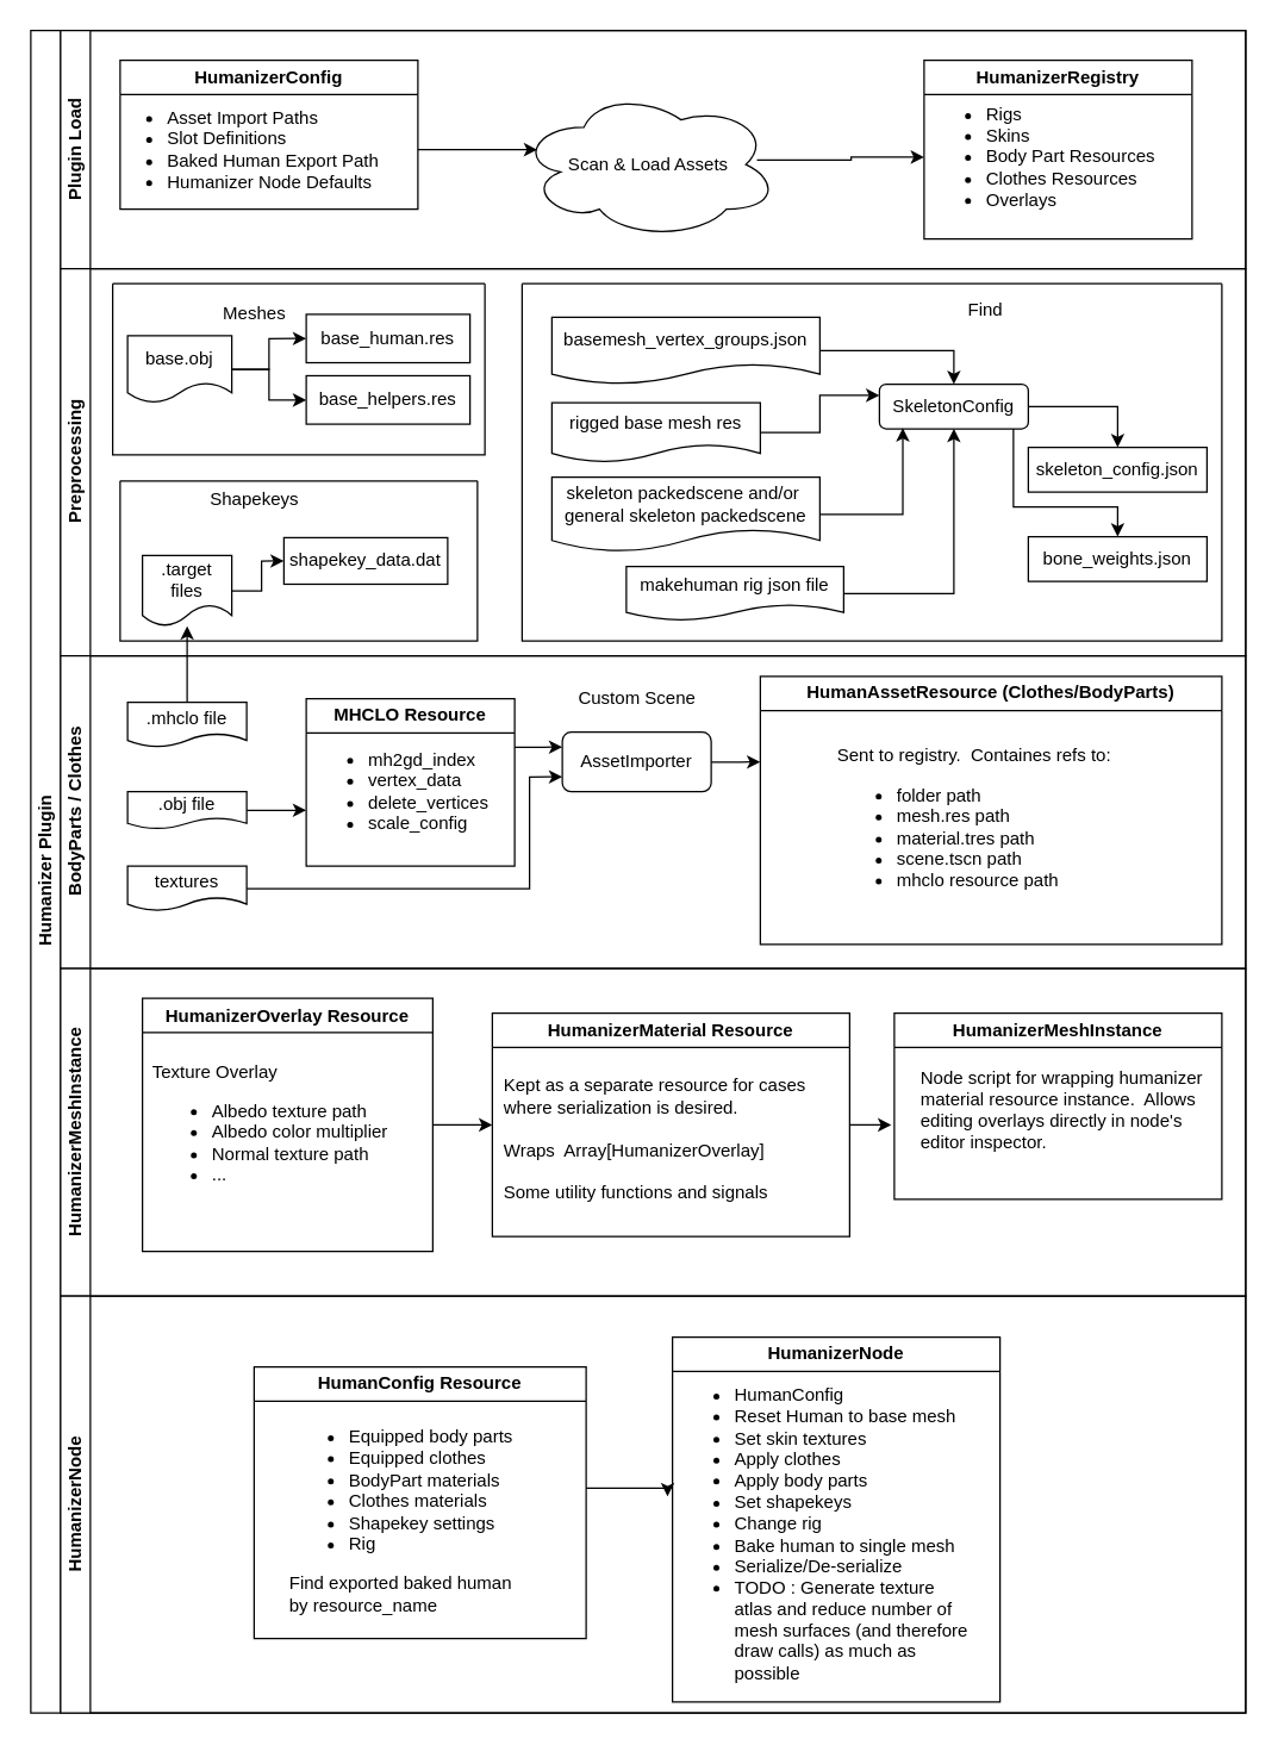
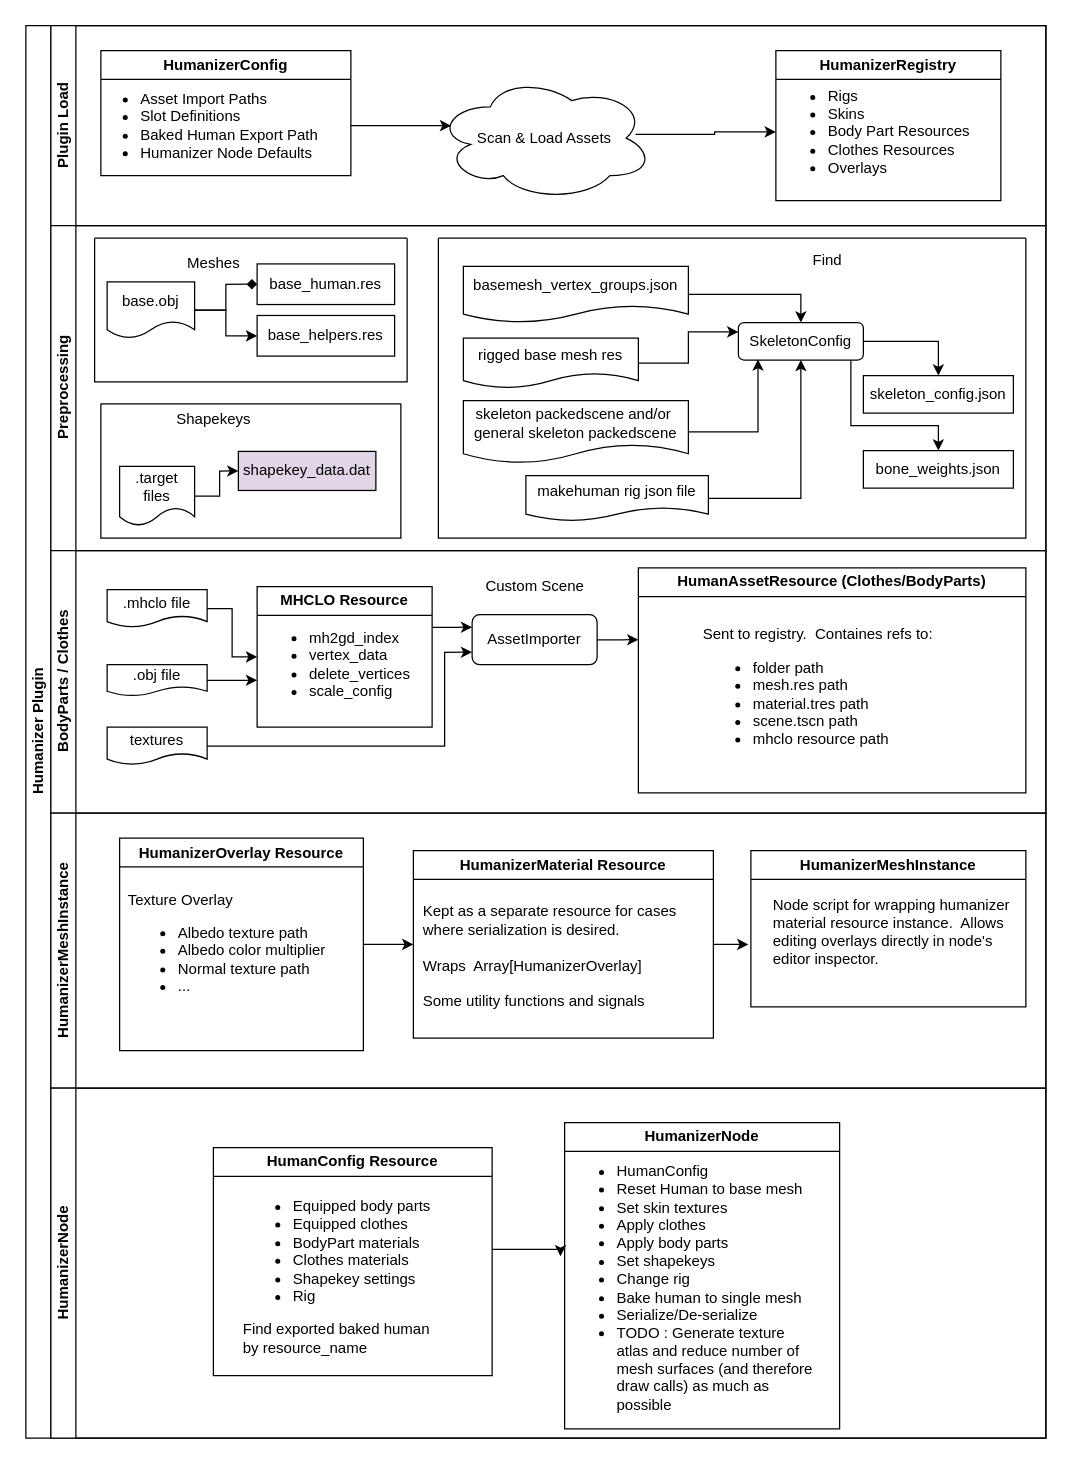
  <mxCell id="0" />
  <mxCell id="1" parent="0" />
  <mxCell id="2" value="Humanizer Plugin" style="swimlane;html=1;childLayout=stackLayout;resizeParent=1;resizeParentMax=0;horizontal=0;startSize=20;horizontalStack=0;" parent="1" vertex="1"><mxGeometry x="20" y="20" width="816" height="1130" as="geometry" /></mxCell>
  <mxCell id="3" value="Plugin Load" style="swimlane;horizontal=0;whiteSpace=wrap;html=1;startSize=20;" parent="2" vertex="1"><mxGeometry x="20" width="796" height="160" as="geometry" /></mxCell>
  <mxCell id="4" value="HumanizerConfig" style="swimlane;whiteSpace=wrap;html=1;" parent="3" vertex="1"><mxGeometry x="40" y="20" width="200" height="100" as="geometry" /></mxCell>
  <mxCell id="5" value="&lt;ul&gt;&lt;li&gt;Asset Import Paths&lt;/li&gt;&lt;li&gt;Slot Definitions&lt;/li&gt;&lt;li&gt;Baked Human Export Path&lt;/li&gt;&lt;li&gt;Humanizer Node Defaults&lt;/li&gt;&lt;/ul&gt;" style="text;html=1;align=left;verticalAlign=middle;resizable=0;points=[];autosize=1;strokeColor=none;fillColor=none;" parent="4" vertex="1"><mxGeometry x="-10" y="10" width="210" height="100" as="geometry" /></mxCell>
  <mxCell id="6" value="HumanizerRegistry" style="swimlane;whiteSpace=wrap;html=1;" parent="3" vertex="1"><mxGeometry x="580" y="20" width="180" height="120" as="geometry" /></mxCell>
  <mxCell id="7" value="Scan &amp;amp; Load Assets" style="whiteSpace=wrap;html=1;shape=cloud;perimeter=ellipsePerimeter;" parent="3" vertex="1"><mxGeometry x="308" y="40" width="174" height="100" as="geometry" /></mxCell>
  <mxCell id="8" style="edgeStyle=orthogonalEdgeStyle;rounded=0;orthogonalLoop=1;jettySize=auto;html=1;entryX=0.07;entryY=0.4;entryDx=0;entryDy=0;entryPerimeter=0;" parent="3" source="5" target="7" edge="1"><mxGeometry relative="1" as="geometry" /></mxCell>
  <mxCell id="9" value="" style="edgeStyle=orthogonalEdgeStyle;rounded=0;orthogonalLoop=1;jettySize=auto;html=1;exitX=0.918;exitY=0.47;exitDx=0;exitDy=0;exitPerimeter=0;" parent="3" source="7" target="10" edge="1"><mxGeometry relative="1" as="geometry"><mxPoint x="520" y="287" as="sourcePoint" /><mxPoint x="630" y="290" as="targetPoint" /></mxGeometry></mxCell>
  <mxCell id="10" value="&lt;ul&gt;&lt;li&gt;Rigs&lt;/li&gt;&lt;li&gt;Skins&lt;/li&gt;&lt;li&gt;Body Part Resources&lt;/li&gt;&lt;li&gt;Clothes Resources&lt;/li&gt;&lt;li&gt;Overlays&lt;/li&gt;&lt;/ul&gt;" style="text;html=1;align=left;verticalAlign=middle;resizable=0;points=[];autosize=1;strokeColor=none;fillColor=none;" parent="3" vertex="1"><mxGeometry x="580" y="30" width="180" height="110" as="geometry" /></mxCell>
  <mxCell id="11" value="Preprocessing" style="swimlane;html=1;startSize=20;horizontal=0;" parent="2" vertex="1"><mxGeometry x="20" y="160" width="796" height="260" as="geometry"><mxRectangle x="20" width="850" height="30" as="alternateBounds" /></mxGeometry></mxCell>
  <mxCell id="12" value="Shapekeys" style="text;html=1;align=center;verticalAlign=middle;resizable=0;points=[];autosize=1;strokeColor=none;fillColor=none;" parent="11" vertex="1"><mxGeometry x="90" y="140" width="80" height="30" as="geometry" /></mxCell>
  <mxCell id="13" value="" style="swimlane;startSize=0;" parent="11" vertex="1"><mxGeometry x="310" y="10" width="470" height="240" as="geometry"><mxRectangle x="334" y="10" width="50" height="40" as="alternateBounds" /></mxGeometry></mxCell>
  <mxCell id="14" value="Find" style="text;html=1;align=center;verticalAlign=middle;resizable=0;points=[];autosize=1;strokeColor=none;fillColor=none;" parent="13" vertex="1"><mxGeometry x="286" y="2.5" width="50" height="30" as="geometry" /></mxCell>
  <mxCell id="15" style="edgeStyle=orthogonalEdgeStyle;rounded=0;orthogonalLoop=1;jettySize=auto;html=1;entryX=0.5;entryY=0;entryDx=0;entryDy=0;" edge="1" parent="13" source="17" target="23"><mxGeometry relative="1" as="geometry"><Array as="points"><mxPoint x="400" y="82" /></Array></mxGeometry></mxCell>
  <mxCell id="16" style="edgeStyle=orthogonalEdgeStyle;rounded=0;orthogonalLoop=1;jettySize=auto;html=1;entryX=0.5;entryY=0;entryDx=0;entryDy=0;" edge="1" parent="13" source="17" target="24"><mxGeometry relative="1" as="geometry"><Array as="points"><mxPoint x="330" y="150" /><mxPoint x="400" y="150" /></Array></mxGeometry></mxCell>
  <mxCell id="17" value="SkeletonConfig" style="rounded=1;whiteSpace=wrap;html=1;" parent="13" vertex="1"><mxGeometry x="240" y="67.5" width="100" height="30" as="geometry" /></mxCell>
  <mxCell id="18" style="edgeStyle=orthogonalEdgeStyle;rounded=0;orthogonalLoop=1;jettySize=auto;html=1;entryX=0;entryY=0.25;entryDx=0;entryDy=0;" parent="13" source="19" target="17" edge="1"><mxGeometry relative="1" as="geometry" /></mxCell>
  <mxCell id="19" value="rigged base mesh res" style="shape=document;whiteSpace=wrap;html=1;boundedLbl=1;" parent="13" vertex="1"><mxGeometry x="20" y="80" width="140" height="40" as="geometry" /></mxCell>
  <mxCell id="20" value="skeleton packedscene&amp;nbsp;&lt;span style=&quot;background-color: initial;&quot;&gt;and/or&amp;nbsp;&lt;/span&gt;&lt;div&gt;&lt;span style=&quot;background-color: initial;&quot;&gt;general skeleton packedscene&lt;/span&gt;&lt;/div&gt;" style="shape=document;whiteSpace=wrap;html=1;boundedLbl=1;" parent="13" vertex="1"><mxGeometry x="20" y="130" width="180" height="50" as="geometry" /></mxCell>
  <mxCell id="21" style="edgeStyle=orthogonalEdgeStyle;rounded=0;orthogonalLoop=1;jettySize=auto;html=1;entryX=0.5;entryY=1;entryDx=0;entryDy=0;" parent="13" source="22" target="17" edge="1"><mxGeometry relative="1" as="geometry" /></mxCell>
  <mxCell id="22" value="makehuman&amp;nbsp;&lt;span style=&quot;background-color: initial;&quot;&gt;rig json file&lt;/span&gt;" style="shape=document;whiteSpace=wrap;html=1;boundedLbl=1;" parent="13" vertex="1"><mxGeometry x="70" y="190" width="146" height="36.25" as="geometry" /></mxCell>
  <mxCell id="23" value="skeleton_config.json" style="rounded=0;whiteSpace=wrap;html=1;" parent="13" vertex="1"><mxGeometry x="340" y="110" width="120" height="30" as="geometry" /></mxCell>
  <mxCell id="24" value="bone_weights.json" style="rounded=0;whiteSpace=wrap;html=1;" parent="13" vertex="1"><mxGeometry x="340" y="170" width="120" height="30" as="geometry" /></mxCell>
  <mxCell id="25" style="edgeStyle=orthogonalEdgeStyle;rounded=0;orthogonalLoop=1;jettySize=auto;html=1;entryX=0.157;entryY=0.983;entryDx=0;entryDy=0;entryPerimeter=0;" parent="13" source="20" target="17" edge="1"><mxGeometry relative="1" as="geometry"><Array as="points"><mxPoint x="256" y="155" /></Array></mxGeometry></mxCell>
  <mxCell id="26" value="basemesh_vertex_groups.json" style="shape=document;whiteSpace=wrap;html=1;boundedLbl=1;" parent="13" vertex="1"><mxGeometry x="20" y="22.5" width="180" height="45" as="geometry" /></mxCell>
  <mxCell id="27" style="edgeStyle=orthogonalEdgeStyle;rounded=0;orthogonalLoop=1;jettySize=auto;html=1;entryX=0.5;entryY=0;entryDx=0;entryDy=0;" parent="13" source="26" target="17" edge="1"><mxGeometry relative="1" as="geometry" /></mxCell>
  <mxCell id="28" value="" style="swimlane;startSize=0;" parent="11" vertex="1"><mxGeometry x="40" y="142.5" width="240" height="107.5" as="geometry"><mxRectangle x="-120" y="-127.5" width="50" height="40" as="alternateBounds" /></mxGeometry></mxCell>
- <mxCell id="29" value="shapekey_data.dat" style="rounded=0;whiteSpace=wrap;html=1;" parent="28" vertex="1"><mxGeometry x="110" y="38.13" width="110" height="31.25" as="geometry" /></mxCell>
+ <mxCell id="29" value="shapekey_data.dat" style="rounded=0;whiteSpace=wrap;html=1;fillColor=#e1d5e7;" parent="28" vertex="1"><mxGeometry x="110" y="38.13" width="110" height="31.25" as="geometry" /></mxCell>
  <mxCell id="30" value=".target&lt;div&gt;files&lt;/div&gt;" style="rounded=0;whiteSpace=wrap;html=1;shape=document;boundedLbl=1;" parent="28" vertex="1"><mxGeometry x="15" y="50" width="60" height="47.5" as="geometry" /></mxCell>
  <mxCell id="31" style="edgeStyle=orthogonalEdgeStyle;rounded=0;orthogonalLoop=1;jettySize=auto;html=1;entryX=0;entryY=0.5;entryDx=0;entryDy=0;" parent="28" source="30" target="29" edge="1"><mxGeometry relative="1" as="geometry" /></mxCell>
  <mxCell id="32" value="" style="swimlane;startSize=0;" parent="11" vertex="1"><mxGeometry x="35" y="10" width="250" height="115" as="geometry"><mxRectangle x="30" y="10" width="50" height="40" as="alternateBounds" /></mxGeometry></mxCell>
  <mxCell id="33" value="Meshes" style="text;html=1;align=center;verticalAlign=middle;resizable=0;points=[];autosize=1;strokeColor=none;fillColor=none;" parent="32" vertex="1"><mxGeometry x="60" y="5" width="70" height="30" as="geometry" /></mxCell>
  <mxCell id="34" value="base.obj" style="rounded=0;whiteSpace=wrap;html=1;glass=0;shape=document;boundedLbl=1;" parent="32" vertex="1"><mxGeometry x="10" y="35" width="70" height="45" as="geometry" /></mxCell>
  <mxCell id="35" value="base_helpers.res" style="rounded=0;whiteSpace=wrap;html=1;fontFamily=Helvetica;fontSize=12;fontColor=#000000;align=center;" parent="32" vertex="1"><mxGeometry x="130" y="61.88" width="110" height="32.5" as="geometry" /></mxCell>
  <mxCell id="36" value="&lt;div&gt;&lt;span style=&quot;background-color: initial;&quot;&gt;base_human.res&lt;/span&gt;&lt;br&gt;&lt;/div&gt;" style="rounded=0;whiteSpace=wrap;html=1;fontFamily=Helvetica;fontSize=12;fontColor=#000000;align=center;" parent="32" vertex="1"><mxGeometry x="130" y="20.63" width="110" height="32.5" as="geometry" /></mxCell>
  <mxCell id="37" style="edgeStyle=orthogonalEdgeStyle;rounded=0;orthogonalLoop=1;jettySize=auto;html=1;" parent="32" source="34" target="35" edge="1"><mxGeometry relative="1" as="geometry" /></mxCell>
- <mxCell id="38" style="edgeStyle=orthogonalEdgeStyle;rounded=0;orthogonalLoop=1;jettySize=auto;html=1;exitX=1;exitY=0.5;exitDx=0;exitDy=0;entryX=0;entryY=0.5;entryDx=0;entryDy=0;" parent="32" source="34" target="36" edge="1"><mxGeometry relative="1" as="geometry" /></mxCell>
+ <mxCell id="38" style="edgeStyle=orthogonalEdgeStyle;rounded=0;orthogonalLoop=1;jettySize=auto;html=1;exitX=1;exitY=0.5;exitDx=0;exitDy=0;entryX=0;entryY=0.5;entryDx=0;entryDy=0;endArrow=diamond;" parent="32" source="34" target="36" edge="1"><mxGeometry relative="1" as="geometry" /></mxCell>
  <mxCell id="39" value="BodyParts /&amp;nbsp;&lt;span style=&quot;background-color: initial;&quot;&gt;Clothes&lt;/span&gt;" style="swimlane;html=1;startSize=20;horizontal=0;" parent="2" vertex="1"><mxGeometry x="20" y="420" width="796" height="210" as="geometry"><mxRectangle x="20" y="30" width="850" height="30" as="alternateBounds" /></mxGeometry></mxCell>
  <mxCell id="40" style="edgeStyle=orthogonalEdgeStyle;rounded=0;orthogonalLoop=1;jettySize=auto;html=1;" edge="1" parent="39" source="41"><mxGeometry relative="1" as="geometry"><mxPoint x="470" y="71.25" as="targetPoint" /></mxGeometry></mxCell>
  <mxCell id="41" value="AssetImporter" style="rounded=1;whiteSpace=wrap;html=1;" parent="39" vertex="1"><mxGeometry x="337" y="51.25" width="100" height="40" as="geometry" /></mxCell>
- <mxCell id="42" style="edgeStyle=orthogonalEdgeStyle;rounded=0;orthogonalLoop=1;jettySize=auto;html=1;" parent="39" source="43" target="30" edge="1"><mxGeometry relative="1" as="geometry" /></mxCell>
+ <mxCell id="42" style="edgeStyle=orthogonalEdgeStyle;rounded=0;orthogonalLoop=1;jettySize=auto;html=1;entryX=0;entryY=0.5;entryDx=0;entryDy=0;" parent="39" source="43" target="48" edge="1"><mxGeometry relative="1" as="geometry" /></mxCell>
  <mxCell id="43" value=".mhclo file" style="rounded=0;whiteSpace=wrap;html=1;shape=document;boundedLbl=1;" parent="39" vertex="1"><mxGeometry x="45" y="31.25" width="80" height="30" as="geometry" /></mxCell>
  <mxCell id="44" style="edgeStyle=orthogonalEdgeStyle;rounded=0;orthogonalLoop=1;jettySize=auto;html=1;" parent="39" source="45" edge="1"><mxGeometry relative="1" as="geometry"><mxPoint x="165" y="103.75" as="targetPoint" /></mxGeometry></mxCell>
  <mxCell id="45" value=".obj file" style="rounded=0;whiteSpace=wrap;html=1;shape=document;boundedLbl=1;" parent="39" vertex="1"><mxGeometry x="45" y="91.25" width="80" height="25" as="geometry" /></mxCell>
  <mxCell id="46" style="edgeStyle=orthogonalEdgeStyle;rounded=0;orthogonalLoop=1;jettySize=auto;html=1;entryX=0;entryY=0.75;entryDx=0;entryDy=0;" parent="39" source="47" target="41" edge="1"><mxGeometry relative="1" as="geometry"><Array as="points"><mxPoint x="315" y="156.25" /><mxPoint x="315" y="81.25" /></Array></mxGeometry></mxCell>
  <mxCell id="47" value="textures" style="rounded=0;whiteSpace=wrap;html=1;shape=document;boundedLbl=1;" parent="39" vertex="1"><mxGeometry x="45" y="141.25" width="80" height="30" as="geometry" /></mxCell>
  <mxCell id="48" value="MHCLO Resource" style="swimlane;whiteSpace=wrap;html=1;" parent="39" vertex="1"><mxGeometry x="165" y="28.75" width="140" height="112.5" as="geometry" /></mxCell>
  <mxCell id="49" value="&lt;ul&gt;&lt;li&gt;mh2gd_index&lt;/li&gt;&lt;li style=&quot;&quot;&gt;vertex_data&lt;/li&gt;&lt;li style=&quot;&quot;&gt;delete_vertices&lt;/li&gt;&lt;li style=&quot;&quot;&gt;scale_config&lt;/li&gt;&lt;/ul&gt;" style="text;html=1;align=left;verticalAlign=middle;resizable=0;points=[];autosize=1;strokeColor=none;fillColor=none;" parent="48" vertex="1"><mxGeometry y="12.5" width="140" height="100" as="geometry" /></mxCell>
  <mxCell id="50" style="edgeStyle=orthogonalEdgeStyle;rounded=0;orthogonalLoop=1;jettySize=auto;html=1;entryX=0;entryY=0.25;entryDx=0;entryDy=0;" parent="39" source="49" target="41" edge="1"><mxGeometry relative="1" as="geometry"><Array as="points"><mxPoint x="325" y="61.25" /><mxPoint x="325" y="61.25" /></Array></mxGeometry></mxCell>
  <mxCell id="51" value="HumanAssetResource (Clothes/BodyParts)" style="swimlane;whiteSpace=wrap;html=1;" parent="39" vertex="1"><mxGeometry x="470" y="13.75" width="310" height="180" as="geometry" /></mxCell>
  <mxCell id="52" value="&lt;div style=&quot;&quot;&gt;&lt;span style=&quot;background-color: initial;&quot;&gt;Sent to registry.&amp;nbsp; Containes refs to:&lt;/span&gt;&lt;/div&gt;&lt;div&gt;&lt;ul&gt;&lt;li&gt;folder path&lt;/li&gt;&lt;li&gt;mesh.res path&lt;/li&gt;&lt;li&gt;material.tres path&lt;/li&gt;&lt;li&gt;scene.tscn path&lt;/li&gt;&lt;li&gt;mhclo resource path&lt;/li&gt;&lt;/ul&gt;&lt;/div&gt;" style="text;html=1;align=left;verticalAlign=middle;resizable=0;points=[];autosize=1;strokeColor=none;fillColor=none;" parent="51" vertex="1"><mxGeometry x="50" y="41.25" width="210" height="120" as="geometry" /></mxCell>
  <mxCell id="53" value="Custom Scene" style="text;html=1;align=center;verticalAlign=middle;resizable=0;points=[];autosize=1;strokeColor=none;fillColor=none;" parent="39" vertex="1"><mxGeometry x="337" y="13.75" width="100" height="30" as="geometry" /></mxCell>
  <mxCell id="54" value="HumanizerMeshInstance" style="swimlane;horizontal=0;whiteSpace=wrap;html=1;startSize=20;" parent="2" vertex="1"><mxGeometry x="20" y="630" width="796" height="220" as="geometry" /></mxCell>
  <mxCell id="55" style="edgeStyle=orthogonalEdgeStyle;rounded=0;orthogonalLoop=1;jettySize=auto;html=1;" edge="1" parent="54" source="56"><mxGeometry relative="1" as="geometry"><mxPoint x="558" y="105" as="targetPoint" /></mxGeometry></mxCell>
  <mxCell id="56" value="HumanizerMaterial Resource" style="swimlane;whiteSpace=wrap;html=1;" parent="54" vertex="1"><mxGeometry x="290" y="30" width="240" height="150" as="geometry" /></mxCell>
  <mxCell id="57" value="&lt;div&gt;Kept as a separate resource for cases&lt;/div&gt;&lt;div&gt;where serialization is desired.&amp;nbsp;&lt;/div&gt;&lt;div&gt;&lt;br&gt;&lt;/div&gt;&lt;div&gt;Wraps&amp;nbsp; A&lt;span style=&quot;background-color: initial;&quot;&gt;rray[HumanizerOverlay]&lt;/span&gt;&lt;/div&gt;&lt;div&gt;&lt;span style=&quot;background-color: initial;&quot;&gt;&lt;br&gt;&lt;/span&gt;&lt;/div&gt;&lt;div&gt;&lt;span style=&quot;background-color: initial;&quot;&gt;Some utility functions and signals&lt;/span&gt;&lt;/div&gt;" style="text;html=1;align=left;verticalAlign=middle;resizable=0;points=[];autosize=1;strokeColor=none;fillColor=none;" parent="56" vertex="1"><mxGeometry x="6" y="35" width="230" height="100" as="geometry" /></mxCell>
  <mxCell id="58" style="edgeStyle=orthogonalEdgeStyle;rounded=0;orthogonalLoop=1;jettySize=auto;html=1;entryX=0;entryY=0.5;entryDx=0;entryDy=0;" parent="54" source="59" target="56" edge="1"><mxGeometry relative="1" as="geometry" /></mxCell>
  <mxCell id="59" value="HumanizerOverlay Resource" style="swimlane;whiteSpace=wrap;html=1;" parent="54" vertex="1"><mxGeometry x="55" y="20" width="195" height="170" as="geometry" /></mxCell>
  <mxCell id="60" value="Texture Overlay&lt;div&gt;&lt;ul&gt;&lt;li&gt;Albedo texture path&lt;/li&gt;&lt;li&gt;Albedo color multiplier&lt;/li&gt;&lt;li&gt;Normal texture path&lt;/li&gt;&lt;li&gt;...&lt;/li&gt;&lt;/ul&gt;&lt;/div&gt;" style="text;html=1;align=left;verticalAlign=middle;resizable=0;points=[];autosize=1;strokeColor=none;fillColor=none;" parent="59" vertex="1"><mxGeometry x="5" y="35" width="180" height="110" as="geometry" /></mxCell>
  <mxCell id="61" value="HumanizerMeshInstance" style="swimlane;whiteSpace=wrap;html=1;" parent="54" vertex="1"><mxGeometry x="560" y="30" width="220" height="125" as="geometry" /></mxCell>
  <mxCell id="62" value="Node script for wrapping humanizer&amp;nbsp;&lt;div&gt;material resource instance.&amp;nbsp; Allows&amp;nbsp;&lt;/div&gt;&lt;div&gt;editing overlays&amp;nbsp;&lt;span style=&quot;background-color: initial;&quot;&gt;directly in node's&lt;/span&gt;&lt;/div&gt;&lt;div&gt;&lt;span style=&quot;background-color: initial;&quot;&gt;editor&amp;nbsp;&lt;/span&gt;&lt;span style=&quot;background-color: initial;&quot;&gt;inspector.&lt;/span&gt;&lt;/div&gt;" style="text;html=1;align=left;verticalAlign=middle;resizable=0;points=[];autosize=1;strokeColor=none;fillColor=none;" parent="61" vertex="1"><mxGeometry x="16" y="30" width="220" height="70" as="geometry" /></mxCell>
  <mxCell id="63" value="HumanizerNode" style="swimlane;horizontal=0;whiteSpace=wrap;html=1;startSize=20;" parent="2" vertex="1"><mxGeometry x="20" y="850" width="796" height="280" as="geometry" /></mxCell>
  <mxCell id="64" value="HumanizerNode" style="swimlane;whiteSpace=wrap;html=1;" parent="63" vertex="1"><mxGeometry x="411" y="27.5" width="220" height="245" as="geometry" /></mxCell>
  <mxCell id="65" value="&lt;ul&gt;&lt;li&gt;HumanConfig&lt;/li&gt;&lt;li&gt;Reset Human to base mesh&lt;/li&gt;&lt;li&gt;Set skin textures&lt;/li&gt;&lt;li&gt;Apply clothes&amp;nbsp;&lt;/li&gt;&lt;li&gt;Apply body parts&lt;/li&gt;&lt;li&gt;Set shapekeys&lt;/li&gt;&lt;li&gt;Change rig&lt;/li&gt;&lt;li&gt;Bake human to single mesh&lt;/li&gt;&lt;li&gt;Serialize/De-serialize&lt;/li&gt;&lt;li&gt;TODO : Generate texture&amp;nbsp;&lt;br&gt;atlas and reduce number of&lt;br&gt;mesh surfaces (and therefore&lt;br&gt;draw calls) as much as&amp;nbsp;&lt;br&gt;possible&lt;/li&gt;&lt;/ul&gt;" style="text;html=1;align=left;verticalAlign=middle;resizable=0;points=[];autosize=1;strokeColor=none;fillColor=none;" parent="64" vertex="1"><mxGeometry y="12.5" width="220" height="240" as="geometry" /></mxCell>
  <mxCell id="66" value="HumanConfig Resource" style="swimlane;whiteSpace=wrap;html=1;" vertex="1" parent="63"><mxGeometry x="130" y="47.5" width="223" height="182.5" as="geometry" /></mxCell>
  <mxCell id="67" value="&lt;ul&gt;&lt;li&gt;Equipped body parts&lt;/li&gt;&lt;li&gt;Equipped clothes&lt;/li&gt;&lt;li&gt;BodyPart materials&lt;/li&gt;&lt;li&gt;Clothes materials&lt;/li&gt;&lt;li&gt;Shapekey settings&lt;/li&gt;&lt;li&gt;Rig&lt;/li&gt;&lt;/ul&gt;&lt;span style=&quot;background-color: initial;&quot;&gt;Find exported baked human&amp;nbsp;&lt;/span&gt;&lt;div&gt;&lt;span style=&quot;background-color: initial;&quot;&gt;by resource_name&lt;/span&gt;&lt;br&gt;&lt;/div&gt;" style="text;html=1;align=left;verticalAlign=middle;resizable=0;points=[];autosize=1;strokeColor=none;fillColor=none;" vertex="1" parent="66"><mxGeometry x="21.5" y="22.5" width="180" height="150" as="geometry" /></mxCell>
  <mxCell id="68" style="edgeStyle=orthogonalEdgeStyle;rounded=0;orthogonalLoop=1;jettySize=auto;html=1;entryX=-0.015;entryY=0.394;entryDx=0;entryDy=0;entryPerimeter=0;" edge="1" parent="63" source="66" target="65"><mxGeometry relative="1" as="geometry"><Array as="points"><mxPoint x="378" y="129" /><mxPoint x="378" y="129" /></Array></mxGeometry></mxCell>
